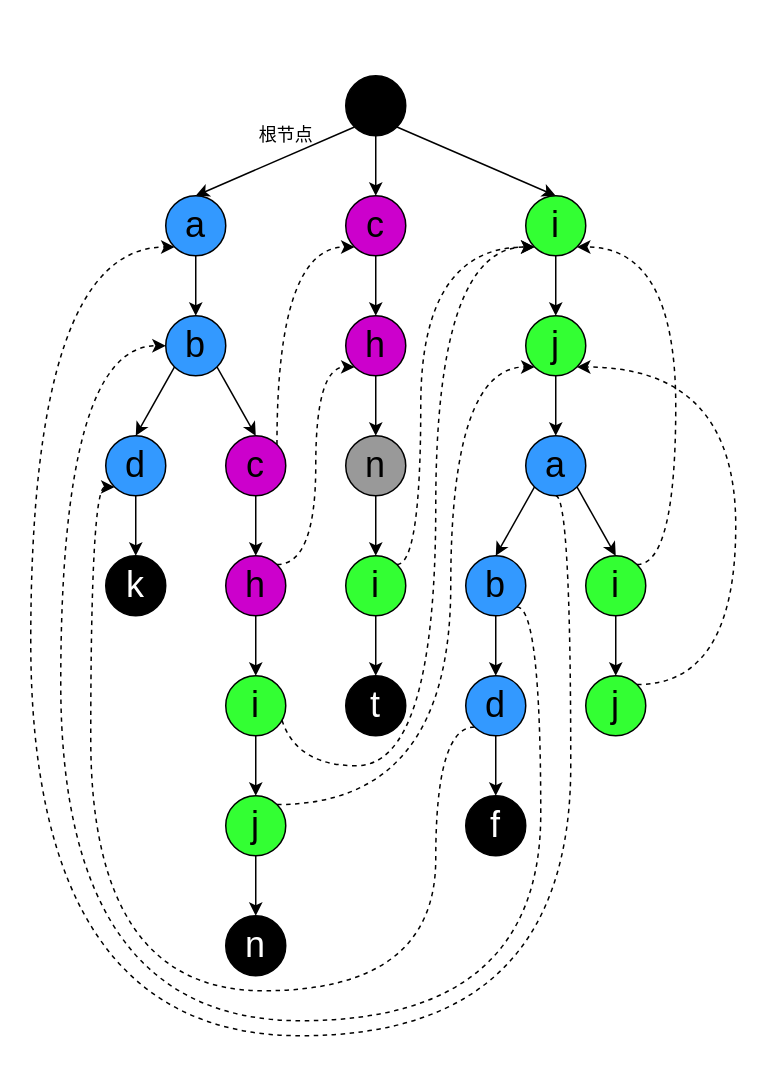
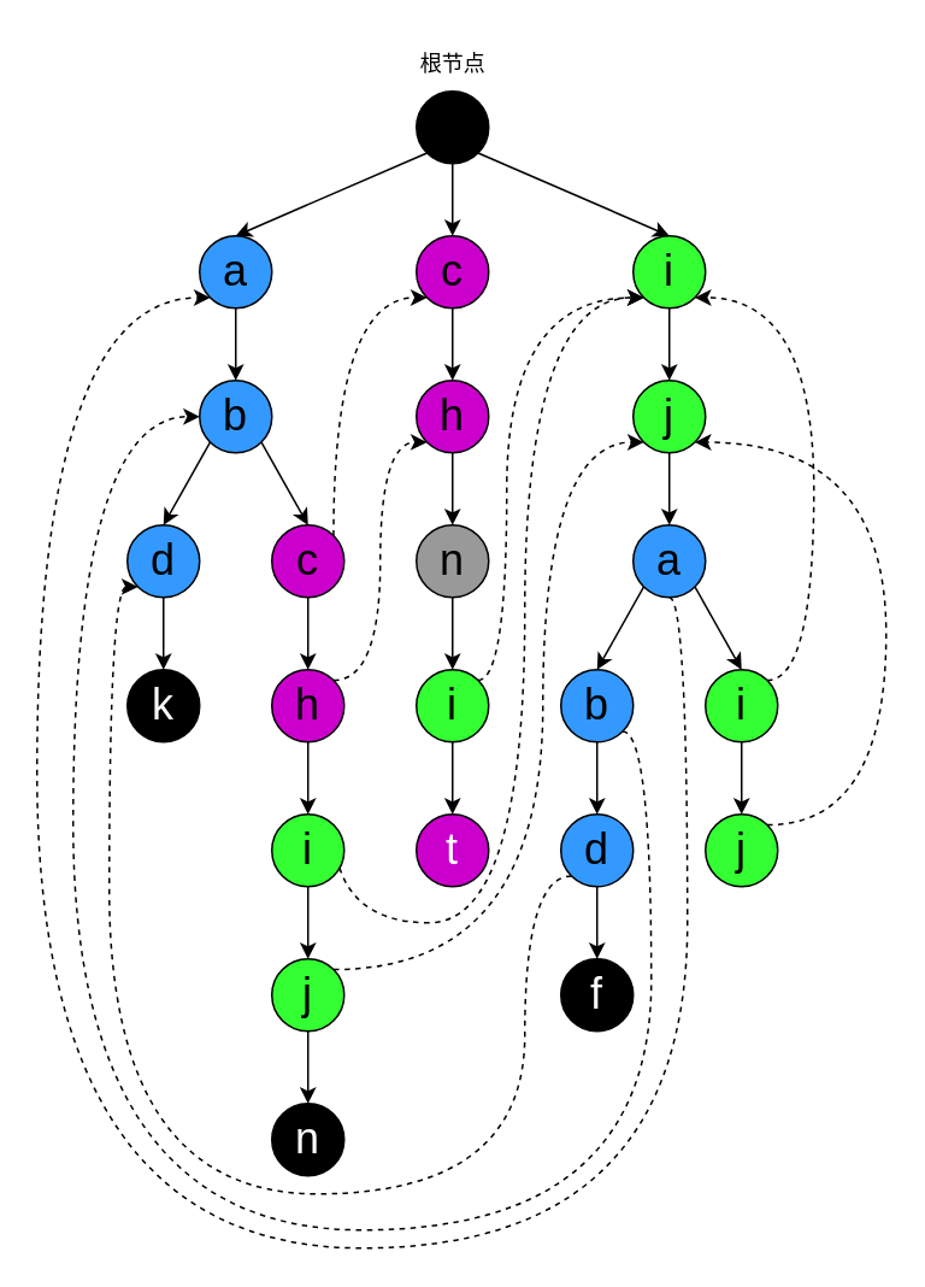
  <mxCell id="0" />
  <mxCell id="1" parent="0" />
  <mxCell id="2" style="edgeStyle=orthogonalEdgeStyle;rounded=0;orthogonalLoop=1;jettySize=auto;html=1;exitX=0.5;exitY=1;exitDx=0;exitDy=0;entryX=0.5;entryY=0;entryDx=0;entryDy=0;" edge="1" parent="1" source="3" target="26"><mxGeometry relative="1" as="geometry" /></mxCell>
  <mxCell id="3" value="" style="ellipse;whiteSpace=wrap;html=1;aspect=fixed;fillColor=#000000;" vertex="1" parent="1"><mxGeometry x="230" y="50" width="40" height="40" as="geometry" /></mxCell>
  <mxCell id="4" value="&lt;span style=&quot;font-size: 24px;&quot;&gt;a&lt;/span&gt;" style="ellipse;whiteSpace=wrap;html=1;aspect=fixed;fillColor=#3399FF;" vertex="1" parent="1"><mxGeometry x="110" y="130" width="40" height="40" as="geometry" /></mxCell>
  <mxCell id="5" value="&lt;span style=&quot;font-size: 24px;&quot;&gt;b&lt;/span&gt;" style="ellipse;whiteSpace=wrap;html=1;aspect=fixed;fillColor=#3399FF;" vertex="1" parent="1"><mxGeometry x="110" y="210" width="40" height="40" as="geometry" /></mxCell>
  <mxCell id="6" style="edgeStyle=orthogonalEdgeStyle;rounded=0;orthogonalLoop=1;jettySize=auto;html=1;exitX=0.5;exitY=1;exitDx=0;exitDy=0;entryX=0.5;entryY=0;entryDx=0;entryDy=0;" edge="1" parent="1" source="7" target="8"><mxGeometry relative="1" as="geometry" /></mxCell>
  <mxCell id="7" value="&lt;span style=&quot;font-size: 24px;&quot;&gt;d&lt;/span&gt;" style="ellipse;whiteSpace=wrap;html=1;aspect=fixed;fillColor=#3399FF;" vertex="1" parent="1"><mxGeometry x="70" y="290" width="40" height="40" as="geometry" /></mxCell>
  <mxCell id="8" value="&lt;span style=&quot;font-size: 24px;&quot;&gt;&lt;font style=&quot;color: rgb(255, 255, 255);&quot;&gt;k&lt;/font&gt;&lt;/span&gt;" style="ellipse;whiteSpace=wrap;html=1;aspect=fixed;fillColor=#000000;" vertex="1" parent="1"><mxGeometry x="70" y="370" width="40" height="40" as="geometry" /></mxCell>
  <mxCell id="9" value="" style="endArrow=classic;html=1;rounded=0;exitX=0.5;exitY=1;exitDx=0;exitDy=0;entryX=0.5;entryY=0;entryDx=0;entryDy=0;" edge="1" parent="1" source="4" target="5"><mxGeometry width="50" height="50" relative="1" as="geometry"><mxPoint x="210" y="220" as="sourcePoint" /><mxPoint x="260" y="170" as="targetPoint" /></mxGeometry></mxCell>
  <mxCell id="10" value="" style="endArrow=classic;html=1;rounded=0;exitX=0;exitY=1;exitDx=0;exitDy=0;entryX=0.5;entryY=0;entryDx=0;entryDy=0;" edge="1" parent="1" source="5" target="7"><mxGeometry width="50" height="50" relative="1" as="geometry"><mxPoint x="210" y="220" as="sourcePoint" /><mxPoint x="260" y="170" as="targetPoint" /></mxGeometry></mxCell>
  <mxCell id="11" style="edgeStyle=orthogonalEdgeStyle;rounded=0;orthogonalLoop=1;jettySize=auto;html=1;exitX=0.5;exitY=1;exitDx=0;exitDy=0;entryX=0.5;entryY=0;entryDx=0;entryDy=0;" edge="1" parent="1" source="13" target="16"><mxGeometry relative="1" as="geometry" /></mxCell>
  <mxCell id="12" style="edgeStyle=orthogonalEdgeStyle;rounded=0;orthogonalLoop=1;jettySize=auto;html=1;exitX=1;exitY=0;exitDx=0;exitDy=0;entryX=0;entryY=1;entryDx=0;entryDy=0;curved=1;dashed=1;" edge="1" parent="1" source="13" target="26"><mxGeometry relative="1" as="geometry"><Array as="points"><mxPoint x="184" y="164" /></Array></mxGeometry></mxCell>
  <mxCell id="13" value="&lt;span style=&quot;font-size: 24px;&quot;&gt;c&lt;/span&gt;&lt;span style=&quot;color: rgba(0, 0, 0, 0); font-family: monospace; font-size: 0px; text-align: start; text-wrap-mode: nowrap;&quot;&gt;%3CmxGraphModel%3E%3Croot%3E%3CmxCell%20id%3D%220%22%2F%3E%3CmxCell%20id%3D%221%22%20parent%3D%220%22%2F%3E%3CmxCell%20id%3D%222%22%20value%3D%22%26lt%3Bspan%20style%3D%26quot%3Bfont-size%3A%2024px%3B%26quot%3B%26gt%3Ba%26lt%3B%2Fspan%26gt%3B%22%20style%3D%22ellipse%3BwhiteSpace%3Dwrap%3Bhtml%3D1%3Baspect%3Dfixed%3B%22%20vertex%3D%221%22%20parent%3D%221%22%3E%3CmxGeometry%20x%3D%22280%22%20y%3D%22200%22%20width%3D%2240%22%20height%3D%2240%22%20as%3D%22geometry%22%2F%3E%3C%2FmxCell%3E%3C%2Froot%3E%3C%2FmxGraphModel%3E&lt;/span&gt;" style="ellipse;whiteSpace=wrap;html=1;aspect=fixed;fillColor=#CC00CC;" vertex="1" parent="1"><mxGeometry x="150" y="290" width="40" height="40" as="geometry" /></mxCell>
  <mxCell id="14" style="edgeStyle=orthogonalEdgeStyle;rounded=0;orthogonalLoop=1;jettySize=auto;html=1;exitX=0.5;exitY=1;exitDx=0;exitDy=0;entryX=0.5;entryY=0;entryDx=0;entryDy=0;" edge="1" parent="1" source="16" target="19"><mxGeometry relative="1" as="geometry" /></mxCell>
  <mxCell id="15" style="edgeStyle=orthogonalEdgeStyle;rounded=0;orthogonalLoop=1;jettySize=auto;html=1;exitX=1;exitY=0;exitDx=0;exitDy=0;entryX=0;entryY=1;entryDx=0;entryDy=0;dashed=1;curved=1;" edge="1" parent="1" source="16" target="28"><mxGeometry relative="1" as="geometry"><Array as="points"><mxPoint x="210" y="376" /><mxPoint x="210" y="244" /></Array></mxGeometry></mxCell>
  <mxCell id="16" value="&lt;span style=&quot;font-size: 24px;&quot;&gt;h&lt;/span&gt;&lt;span style=&quot;color: rgba(0, 0, 0, 0); font-family: monospace; font-size: 0px; text-align: start; text-wrap-mode: nowrap;&quot;&gt;%3CmxGraphModel%3E%3Croot%3E%3CmxCell%20id%3D%220%22%2F%3E%3CmxCell%20id%3D%221%22%20parent%3D%220%22%2F%3E%3CmxCell%20id%3D%222%22%20value%3D%22%26lt%3Bspan%20style%3D%26quot%3Bfont-size%3A%2024px%3B%26quot%3B%26gt%3Ba%26lt%3B%2Fspan%26gt%3B%22%20style%3D%22ellipse%3BwhiteSpace%3Dwrap%3Bhtml%3D1%3Baspect%3Dfixed%3B%22%20vertex%3D%221%22%20parent%3D%221%22%3E%3CmxGeometry%20x%3D%22280%22%20y%3D%22200%22%20width%3D%2240%22%20height%3D%2240%22%20as%3D%22geometry%22%2F%3E%3C%2FmxCell%3E%3C%2Froot%3E%3C%2FmxGraphModel%3E&lt;/span&gt;" style="ellipse;whiteSpace=wrap;html=1;aspect=fixed;fillColor=#CC00CC;" vertex="1" parent="1"><mxGeometry x="150" y="370" width="40" height="40" as="geometry" /></mxCell>
  <mxCell id="17" style="edgeStyle=orthogonalEdgeStyle;rounded=0;orthogonalLoop=1;jettySize=auto;html=1;exitX=0.5;exitY=1;exitDx=0;exitDy=0;entryX=0.5;entryY=0;entryDx=0;entryDy=0;" edge="1" parent="1" source="19" target="22"><mxGeometry relative="1" as="geometry" /></mxCell>
  <mxCell id="18" style="edgeStyle=orthogonalEdgeStyle;rounded=0;orthogonalLoop=1;jettySize=auto;html=1;exitX=1;exitY=0;exitDx=0;exitDy=0;entryX=0;entryY=1;entryDx=0;entryDy=0;dashed=1;curved=1;" edge="1" parent="1" source="19" target="36"><mxGeometry relative="1" as="geometry"><Array as="points"><mxPoint x="184" y="510" /><mxPoint x="290" y="510" /><mxPoint x="290" y="164" /></Array></mxGeometry></mxCell>
  <mxCell id="19" value="&lt;span style=&quot;font-size: 24px;&quot;&gt;i&lt;/span&gt;" style="ellipse;whiteSpace=wrap;html=1;aspect=fixed;fillColor=#33FF33;" vertex="1" parent="1"><mxGeometry x="150" y="450" width="40" height="40" as="geometry" /></mxCell>
  <mxCell id="20" style="edgeStyle=orthogonalEdgeStyle;rounded=0;orthogonalLoop=1;jettySize=auto;html=1;exitX=0.5;exitY=1;exitDx=0;exitDy=0;entryX=0.5;entryY=0;entryDx=0;entryDy=0;" edge="1" parent="1" source="22" target="23"><mxGeometry relative="1" as="geometry" /></mxCell>
  <mxCell id="21" style="edgeStyle=orthogonalEdgeStyle;rounded=0;orthogonalLoop=1;jettySize=auto;html=1;exitX=1;exitY=0;exitDx=0;exitDy=0;entryX=0;entryY=1;entryDx=0;entryDy=0;curved=1;dashed=1;" edge="1" parent="1" source="22" target="38"><mxGeometry relative="1" as="geometry"><Array as="points"><mxPoint x="300" y="536" /><mxPoint x="300" y="244" /></Array></mxGeometry></mxCell>
  <mxCell id="22" value="&lt;span style=&quot;font-size: 24px;&quot;&gt;j&lt;/span&gt;" style="ellipse;whiteSpace=wrap;html=1;aspect=fixed;fillColor=#33FF33;" vertex="1" parent="1"><mxGeometry x="150" y="530" width="40" height="40" as="geometry" /></mxCell>
  <mxCell id="23" value="&lt;span style=&quot;font-size: 24px;&quot;&gt;&lt;font style=&quot;color: rgb(255, 255, 255);&quot;&gt;n&lt;/font&gt;&lt;/span&gt;" style="ellipse;whiteSpace=wrap;html=1;aspect=fixed;fillColor=#000000;" vertex="1" parent="1"><mxGeometry x="150" y="610" width="40" height="40" as="geometry" /></mxCell>
  <mxCell id="24" value="" style="endArrow=classic;html=1;rounded=0;exitX=1;exitY=1;exitDx=0;exitDy=0;entryX=0.5;entryY=0;entryDx=0;entryDy=0;" edge="1" parent="1" source="5" target="13"><mxGeometry width="50" height="50" relative="1" as="geometry"><mxPoint x="210" y="350" as="sourcePoint" /><mxPoint x="260" y="300" as="targetPoint" /></mxGeometry></mxCell>
  <mxCell id="25" style="edgeStyle=orthogonalEdgeStyle;rounded=0;orthogonalLoop=1;jettySize=auto;html=1;exitX=0.5;exitY=1;exitDx=0;exitDy=0;entryX=0.5;entryY=0;entryDx=0;entryDy=0;" edge="1" parent="1" source="26" target="28"><mxGeometry relative="1" as="geometry" /></mxCell>
  <mxCell id="26" value="&lt;span style=&quot;font-size: 24px;&quot;&gt;c&lt;/span&gt;&lt;span style=&quot;color: rgba(0, 0, 0, 0); font-family: monospace; font-size: 0px; text-align: start; text-wrap-mode: nowrap;&quot;&gt;%3CmxGraphModel%3E%3Croot%3E%3CmxCell%20id%3D%220%22%2F%3E%3CmxCell%20id%3D%221%22%20parent%3D%220%22%2F%3E%3CmxCell%20id%3D%222%22%20value%3D%22%26lt%3Bspan%20style%3D%26quot%3Bfont-size%3A%2024px%3B%26quot%3B%26gt%3Ba%26lt%3B%2Fspan%26gt%3B%22%20style%3D%22ellipse%3BwhiteSpace%3Dwrap%3Bhtml%3D1%3Baspect%3Dfixed%3B%22%20vertex%3D%221%22%20parent%3D%221%22%3E%3CmxGeometry%20x%3D%22280%22%20y%3D%22200%22%20width%3D%2240%22%20height%3D%2240%22%20as%3D%22geometry%22%2F%3E%3C%2FmxCell%3E%3C%2Froot%3E%3C%2FmxGraphModel%3E&lt;/span&gt;" style="ellipse;whiteSpace=wrap;html=1;aspect=fixed;fillColor=#CC00CC;" vertex="1" parent="1"><mxGeometry x="230" y="130" width="40" height="40" as="geometry" /></mxCell>
  <mxCell id="27" style="edgeStyle=orthogonalEdgeStyle;rounded=0;orthogonalLoop=1;jettySize=auto;html=1;exitX=0.5;exitY=1;exitDx=0;exitDy=0;entryX=0.5;entryY=0;entryDx=0;entryDy=0;" edge="1" parent="1" source="28" target="30"><mxGeometry relative="1" as="geometry" /></mxCell>
  <mxCell id="28" value="&lt;span style=&quot;font-size: 24px;&quot;&gt;h&lt;/span&gt;&lt;span style=&quot;color: rgba(0, 0, 0, 0); font-family: monospace; font-size: 0px; text-align: start; text-wrap-mode: nowrap;&quot;&gt;%3CmxGraphModel%3E%3Croot%3E%3CmxCell%20id%3D%220%22%2F%3E%3CmxCell%20id%3D%221%22%20parent%3D%220%22%2F%3E%3CmxCell%20id%3D%222%22%20value%3D%22%26lt%3Bspan%20style%3D%26quot%3Bfont-size%3A%2024px%3B%26quot%3B%26gt%3Bc%26lt%3B%2Fspan%26gt%3B%26lt%3Bspan%20style%3D%26quot%3Bcolor%3A%20rgba(0%2C%200%2C%200%2C%200)%3B%20font-family%3A%20monospace%3B%20font-size%3A%200px%3B%20text-align%3A%20start%3B%20text-wrap-mode%3A%20nowrap%3B%26quot%3B%26gt%3B%253CmxGraphModel%253E%253Croot%253E%253CmxCell%2520id%253D%25220%2522%252F%253E%253CmxCell%2520id%253D%25221%2522%2520parent%253D%25220%2522%252F%253E%253CmxCell%2520id%253D%25222%2522%2520value%253D%2522%2526lt%253Bspan%2520style%253D%2526quot%253Bfont-size%253A%252024px%253B%2526quot%253B%2526gt%253Ba%2526lt%253B%252Fspan%2526gt%253B%2522%2520style%253D%2522ellipse%253BwhiteSpace%253Dwrap%253Bhtml%253D1%253Baspect%253Dfixed%253B%2522%2520vertex%253D%25221%2522%2520parent%253D%25221%2522%253E%253CmxGeometry%2520x%253D%2522280%2522%2520y%253D%2522200%2522%2520width%253D%252240%2522%2520height%253D%252240%2522%2520as%253D%2522geometry%2522%252F%253E%253C%252FmxCell%253E%253C%252Froot%253E%253C%252FmxGraphModel%253E%26lt%3B%2Fspan%26gt%3B%22%20style%3D%22ellipse%3BwhiteSpace%3Dwrap%3Bhtml%3D1%3Baspect%3Dfixed%3B%22%20vertex%3D%221%22%20parent%3D%221%22%3E%3CmxGeometry%20x%3D%22320%22%20y%3D%22320%22%20width%3D%2240%22%20height%3D%2240%22%20as%3D%22geometry%22%2F%3E%3C%2FmxCell%3E%3C%2Froot%3E%3C%2FmxGraphModel%3E&lt;/span&gt;" style="ellipse;whiteSpace=wrap;html=1;aspect=fixed;fillColor=#CC00CC;" vertex="1" parent="1"><mxGeometry x="230" y="210" width="40" height="40" as="geometry" /></mxCell>
  <mxCell id="29" style="edgeStyle=orthogonalEdgeStyle;rounded=0;orthogonalLoop=1;jettySize=auto;html=1;exitX=0.5;exitY=1;exitDx=0;exitDy=0;entryX=0.5;entryY=0;entryDx=0;entryDy=0;" edge="1" parent="1" source="30" target="33"><mxGeometry relative="1" as="geometry" /></mxCell>
  <mxCell id="30" value="&lt;span style=&quot;font-size: 24px;&quot;&gt;n&lt;/span&gt;" style="ellipse;whiteSpace=wrap;html=1;aspect=fixed;fillColor=#999999;" vertex="1" parent="1"><mxGeometry x="230" y="290" width="40" height="40" as="geometry" /></mxCell>
  <mxCell id="31" style="edgeStyle=orthogonalEdgeStyle;rounded=0;orthogonalLoop=1;jettySize=auto;html=1;exitX=0.5;exitY=1;exitDx=0;exitDy=0;entryX=0.5;entryY=0;entryDx=0;entryDy=0;" edge="1" parent="1" source="33" target="34"><mxGeometry relative="1" as="geometry" /></mxCell>
  <mxCell id="32" style="edgeStyle=orthogonalEdgeStyle;rounded=0;orthogonalLoop=1;jettySize=auto;html=1;exitX=1;exitY=0;exitDx=0;exitDy=0;entryX=0;entryY=1;entryDx=0;entryDy=0;curved=1;dashed=1;" edge="1" parent="1" source="33" target="36"><mxGeometry relative="1" as="geometry"><Array as="points"><mxPoint x="280" y="376" /><mxPoint x="280" y="164" /></Array></mxGeometry></mxCell>
  <mxCell id="33" value="&lt;span style=&quot;font-size: 24px;&quot;&gt;i&lt;/span&gt;" style="ellipse;whiteSpace=wrap;html=1;aspect=fixed;fillColor=#33FF33;" vertex="1" parent="1"><mxGeometry x="230" y="370" width="40" height="40" as="geometry" /></mxCell>
- <mxCell id="34" value="&lt;span style=&quot;font-size: 24px;&quot;&gt;&lt;font style=&quot;color: rgb(255, 255, 255);&quot;&gt;t&lt;/font&gt;&lt;/span&gt;" style="ellipse;whiteSpace=wrap;html=1;aspect=fixed;fillColor=#000000;" vertex="1" parent="1"><mxGeometry x="230" y="450" width="40" height="40" as="geometry" /></mxCell>
+ <mxCell id="34" value="&lt;span style=&quot;font-size: 24px;&quot;&gt;&lt;font style=&quot;color: rgb(255, 255, 255);&quot;&gt;t&lt;/font&gt;&lt;/span&gt;" style="ellipse;whiteSpace=wrap;html=1;aspect=fixed;fillColor=#cc00cc;" vertex="1" parent="1"><mxGeometry x="230" y="450" width="40" height="40" as="geometry" /></mxCell>
  <mxCell id="35" style="edgeStyle=orthogonalEdgeStyle;rounded=0;orthogonalLoop=1;jettySize=auto;html=1;exitX=0.5;exitY=1;exitDx=0;exitDy=0;entryX=0.5;entryY=0;entryDx=0;entryDy=0;" edge="1" parent="1" source="36" target="38"><mxGeometry relative="1" as="geometry" /></mxCell>
  <mxCell id="36" value="&lt;span style=&quot;font-size: 24px;&quot;&gt;i&lt;/span&gt;" style="ellipse;whiteSpace=wrap;html=1;aspect=fixed;fillColor=#33FF33;" vertex="1" parent="1"><mxGeometry x="350" y="130" width="40" height="40" as="geometry" /></mxCell>
  <mxCell id="37" style="edgeStyle=orthogonalEdgeStyle;rounded=0;orthogonalLoop=1;jettySize=auto;html=1;exitX=0.5;exitY=1;exitDx=0;exitDy=0;entryX=0.5;entryY=0;entryDx=0;entryDy=0;" edge="1" parent="1" source="38" target="40"><mxGeometry relative="1" as="geometry" /></mxCell>
  <mxCell id="38" value="&lt;span style=&quot;font-size: 24px;&quot;&gt;j&lt;/span&gt;" style="ellipse;whiteSpace=wrap;html=1;aspect=fixed;fillColor=#33FF33;" vertex="1" parent="1"><mxGeometry x="350" y="210" width="40" height="40" as="geometry" /></mxCell>
  <mxCell id="39" style="edgeStyle=orthogonalEdgeStyle;rounded=0;orthogonalLoop=1;jettySize=auto;html=1;exitX=0.5;exitY=1;exitDx=0;exitDy=0;entryX=0;entryY=1;entryDx=0;entryDy=0;curved=1;dashed=1;" edge="1" parent="1" source="40" target="4"><mxGeometry relative="1" as="geometry"><Array as="points"><mxPoint x="380" y="330" /><mxPoint x="380" y="690" /><mxPoint x="20" y="690" /><mxPoint x="20" y="164" /></Array></mxGeometry></mxCell>
  <mxCell id="40" value="&lt;span style=&quot;font-size: 24px;&quot;&gt;a&lt;/span&gt;" style="ellipse;whiteSpace=wrap;html=1;aspect=fixed;fillColor=#3399FF;" vertex="1" parent="1"><mxGeometry x="350" y="290" width="40" height="40" as="geometry" /></mxCell>
  <mxCell id="41" style="edgeStyle=orthogonalEdgeStyle;rounded=0;orthogonalLoop=1;jettySize=auto;html=1;exitX=0.5;exitY=1;exitDx=0;exitDy=0;entryX=0.5;entryY=0;entryDx=0;entryDy=0;" edge="1" parent="1" source="43" target="45"><mxGeometry relative="1" as="geometry" /></mxCell>
  <mxCell id="42" style="edgeStyle=orthogonalEdgeStyle;rounded=0;orthogonalLoop=1;jettySize=auto;html=1;exitX=1;exitY=0;exitDx=0;exitDy=0;entryX=1;entryY=1;entryDx=0;entryDy=0;curved=1;dashed=1;" edge="1" parent="1" source="43" target="36"><mxGeometry relative="1" as="geometry"><Array as="points"><mxPoint x="450" y="376" /><mxPoint x="450" y="164" /></Array></mxGeometry></mxCell>
  <mxCell id="43" value="&lt;span style=&quot;font-size: 24px;&quot;&gt;i&lt;/span&gt;" style="ellipse;whiteSpace=wrap;html=1;aspect=fixed;fillColor=#33FF33;" vertex="1" parent="1"><mxGeometry x="390" y="370" width="40" height="40" as="geometry" /></mxCell>
  <mxCell id="44" style="edgeStyle=orthogonalEdgeStyle;rounded=0;orthogonalLoop=1;jettySize=auto;html=1;exitX=1;exitY=0;exitDx=0;exitDy=0;entryX=1;entryY=1;entryDx=0;entryDy=0;curved=1;dashed=1;" edge="1" parent="1" source="45" target="38"><mxGeometry relative="1" as="geometry"><Array as="points"><mxPoint x="490" y="456" /><mxPoint x="490" y="244" /></Array></mxGeometry></mxCell>
  <mxCell id="45" value="&lt;span style=&quot;font-size: 24px;&quot;&gt;j&lt;/span&gt;" style="ellipse;whiteSpace=wrap;html=1;aspect=fixed;fillColor=#33FF33;" vertex="1" parent="1"><mxGeometry x="390" y="450" width="40" height="40" as="geometry" /></mxCell>
  <mxCell id="46" style="edgeStyle=orthogonalEdgeStyle;rounded=0;orthogonalLoop=1;jettySize=auto;html=1;exitX=0.5;exitY=1;exitDx=0;exitDy=0;entryX=0.5;entryY=0;entryDx=0;entryDy=0;" edge="1" parent="1" source="48" target="51"><mxGeometry relative="1" as="geometry" /></mxCell>
  <mxCell id="47" style="edgeStyle=orthogonalEdgeStyle;rounded=0;orthogonalLoop=1;jettySize=auto;html=1;exitX=1;exitY=1;exitDx=0;exitDy=0;entryX=0;entryY=0.5;entryDx=0;entryDy=0;curved=1;dashed=1;" edge="1" parent="1" source="48" target="5"><mxGeometry relative="1" as="geometry"><Array as="points"><mxPoint x="360" y="404" /><mxPoint x="360" y="680" /><mxPoint x="40" y="680" /><mxPoint x="40" y="230" /></Array></mxGeometry></mxCell>
  <mxCell id="48" value="&lt;span style=&quot;font-size: 24px;&quot;&gt;b&lt;/span&gt;" style="ellipse;whiteSpace=wrap;html=1;aspect=fixed;fillColor=#3399FF;" vertex="1" parent="1"><mxGeometry x="310" y="370" width="40" height="40" as="geometry" /></mxCell>
  <mxCell id="49" style="edgeStyle=orthogonalEdgeStyle;rounded=0;orthogonalLoop=1;jettySize=auto;html=1;exitX=0.5;exitY=1;exitDx=0;exitDy=0;entryX=0.5;entryY=0;entryDx=0;entryDy=0;" edge="1" parent="1" source="51" target="52"><mxGeometry relative="1" as="geometry" /></mxCell>
  <mxCell id="50" style="edgeStyle=orthogonalEdgeStyle;rounded=0;orthogonalLoop=1;jettySize=auto;html=1;exitX=0;exitY=1;exitDx=0;exitDy=0;entryX=0;entryY=1;entryDx=0;entryDy=0;curved=1;dashed=1;" edge="1" parent="1" source="51" target="7"><mxGeometry relative="1" as="geometry"><Array as="points"><mxPoint x="290" y="484" /><mxPoint x="290" y="660" /><mxPoint x="60" y="660" /><mxPoint x="60" y="324" /></Array></mxGeometry></mxCell>
  <mxCell id="51" value="&lt;span style=&quot;font-size: 24px;&quot;&gt;d&lt;/span&gt;" style="ellipse;whiteSpace=wrap;html=1;aspect=fixed;fillColor=#3399FF;" vertex="1" parent="1"><mxGeometry x="310" y="450" width="40" height="40" as="geometry" /></mxCell>
  <mxCell id="52" value="&lt;span style=&quot;font-size: 24px;&quot;&gt;&lt;font style=&quot;color: rgb(255, 255, 255);&quot;&gt;f&lt;/font&gt;&lt;/span&gt;" style="ellipse;whiteSpace=wrap;html=1;aspect=fixed;fillColor=#000000;" vertex="1" parent="1"><mxGeometry x="310" y="530" width="40" height="40" as="geometry" /></mxCell>
  <mxCell id="53" value="" style="endArrow=classic;html=1;rounded=0;exitX=0;exitY=1;exitDx=0;exitDy=0;entryX=0.5;entryY=0;entryDx=0;entryDy=0;" edge="1" parent="1" source="40" target="48"><mxGeometry width="50" height="50" relative="1" as="geometry"><mxPoint x="210" y="390" as="sourcePoint" /><mxPoint x="260" y="340" as="targetPoint" /></mxGeometry></mxCell>
  <mxCell id="54" value="" style="endArrow=classic;html=1;rounded=0;exitX=1;exitY=1;exitDx=0;exitDy=0;entryX=0.5;entryY=0;entryDx=0;entryDy=0;" edge="1" parent="1" source="40" target="43"><mxGeometry width="50" height="50" relative="1" as="geometry"><mxPoint x="210" y="390" as="sourcePoint" /><mxPoint x="260" y="340" as="targetPoint" /></mxGeometry></mxCell>
  <mxCell id="55" value="" style="endArrow=classic;html=1;rounded=0;exitX=0;exitY=1;exitDx=0;exitDy=0;entryX=0.5;entryY=0;entryDx=0;entryDy=0;" edge="1" parent="1" source="3" target="4"><mxGeometry width="50" height="50" relative="1" as="geometry"><mxPoint x="210" y="200" as="sourcePoint" /><mxPoint x="260" y="150" as="targetPoint" /></mxGeometry></mxCell>
  <mxCell id="56" value="" style="endArrow=classic;html=1;rounded=0;exitX=1;exitY=1;exitDx=0;exitDy=0;entryX=0.5;entryY=0;entryDx=0;entryDy=0;" edge="1" parent="1" source="3" target="36"><mxGeometry width="50" height="50" relative="1" as="geometry"><mxPoint x="210" y="200" as="sourcePoint" /><mxPoint x="260" y="150" as="targetPoint" /></mxGeometry></mxCell>
- <mxCell id="57" value="根节点" style="text;html=1;align=center;verticalAlign=middle;resizable=0;points=[];autosize=1;strokeColor=none;fillColor=none;" vertex="1" parent="1"><mxGeometry x="160" y="75" width="60" height="30" as="geometry" /></mxCell>
+ <mxCell id="57" value="根节点" style="text;html=1;align=center;verticalAlign=middle;resizable=0;points=[];autosize=1;strokeColor=none;fillColor=none;" vertex="1" parent="1"><mxGeometry x="220" y="20" width="60" height="30" as="geometry" /></mxCell>
